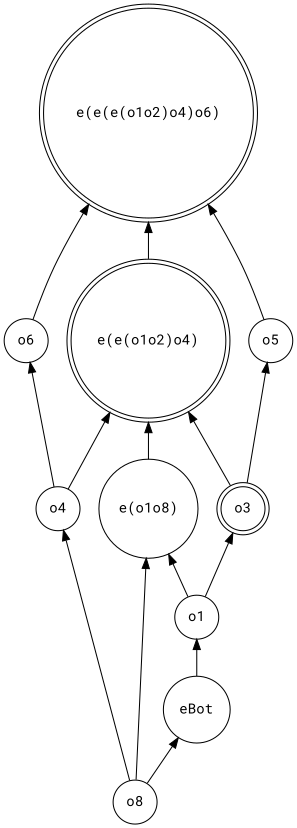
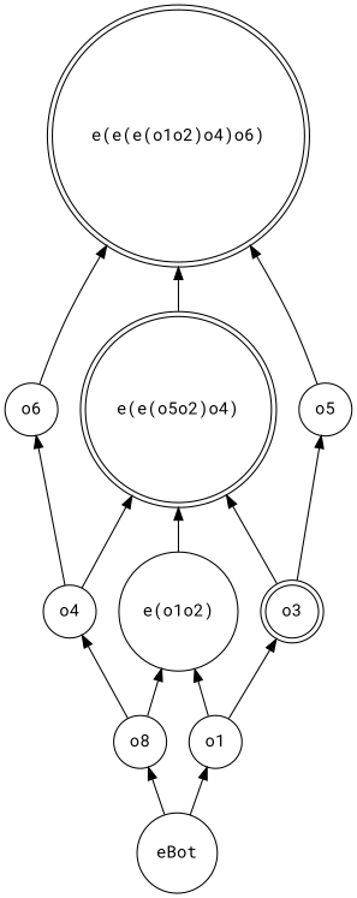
  strict digraph {
    fontname="Roboto Mono"
    rankdir=BT
    node [fontname="Roboto Mono" shape=circle]
    edge [fontname="Roboto Mono"]
-   "e(e(o1o2)o4)" [shape=doublecircle]
+   "e(e(o1o2)o4)" [shape=doublecircle label="e(e(o5o2)o4)"]
    o4
    o6
    "e(e(e(o1o2)o4)o6)" [shape=doublecircle]
    n5 [label=o8]
-   "e(o1o2)" [label="e(o1o8)"]
+   "e(o1o2)"
    o3 [shape=doublecircle]
    o5
    o1
    eBot
    "e(e(o1o2)o4)" -> "e(e(e(o1o2)o4)o6)"
    o4 -> "e(e(o1o2)o4)"
    o4 -> o6
    o6 -> "e(e(e(o1o2)o4)o6)"
    n5 -> o4
    n5 -> "e(o1o2)"
    "e(o1o2)" -> "e(e(o1o2)o4)"
    o3 -> "e(e(o1o2)o4)"
    o3 -> o5
    o5 -> "e(e(e(o1o2)o4)o6)"
    o1 -> "e(o1o2)"
    o1 -> o3
-   n5 -> eBot
+   eBot -> n5
    eBot -> o1
  }
